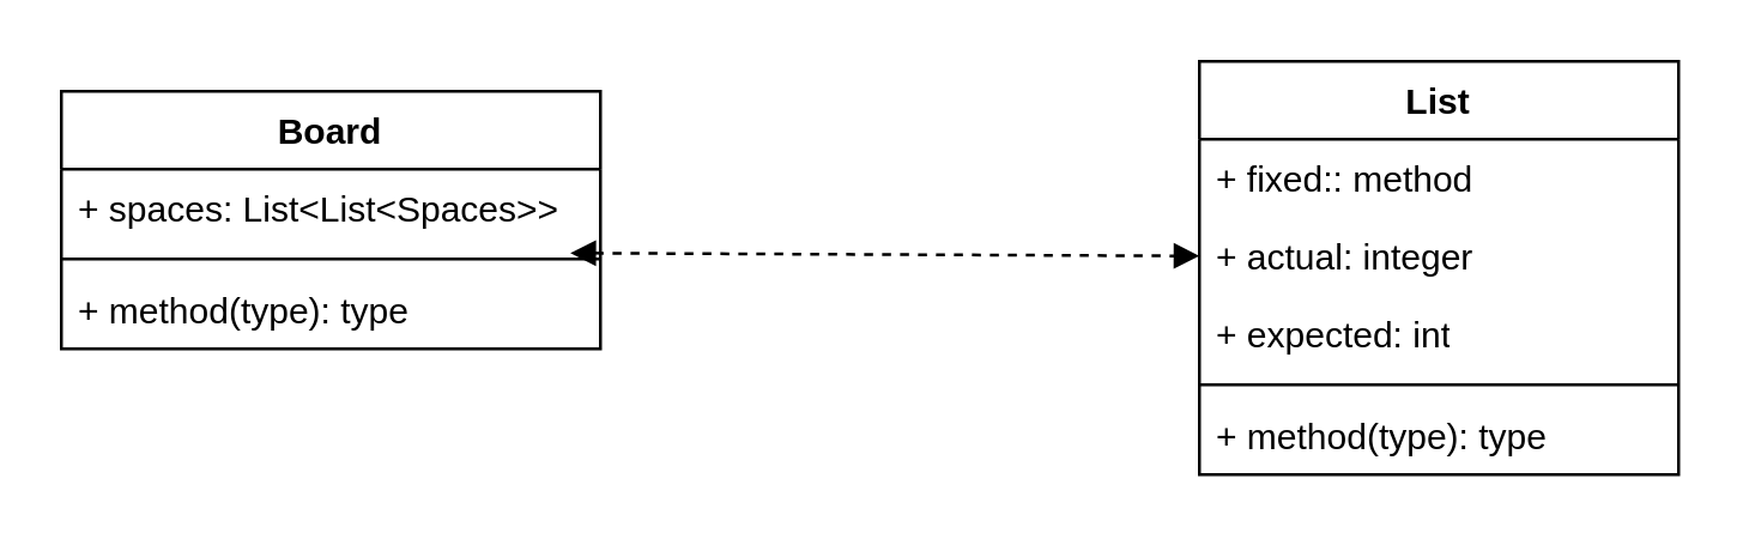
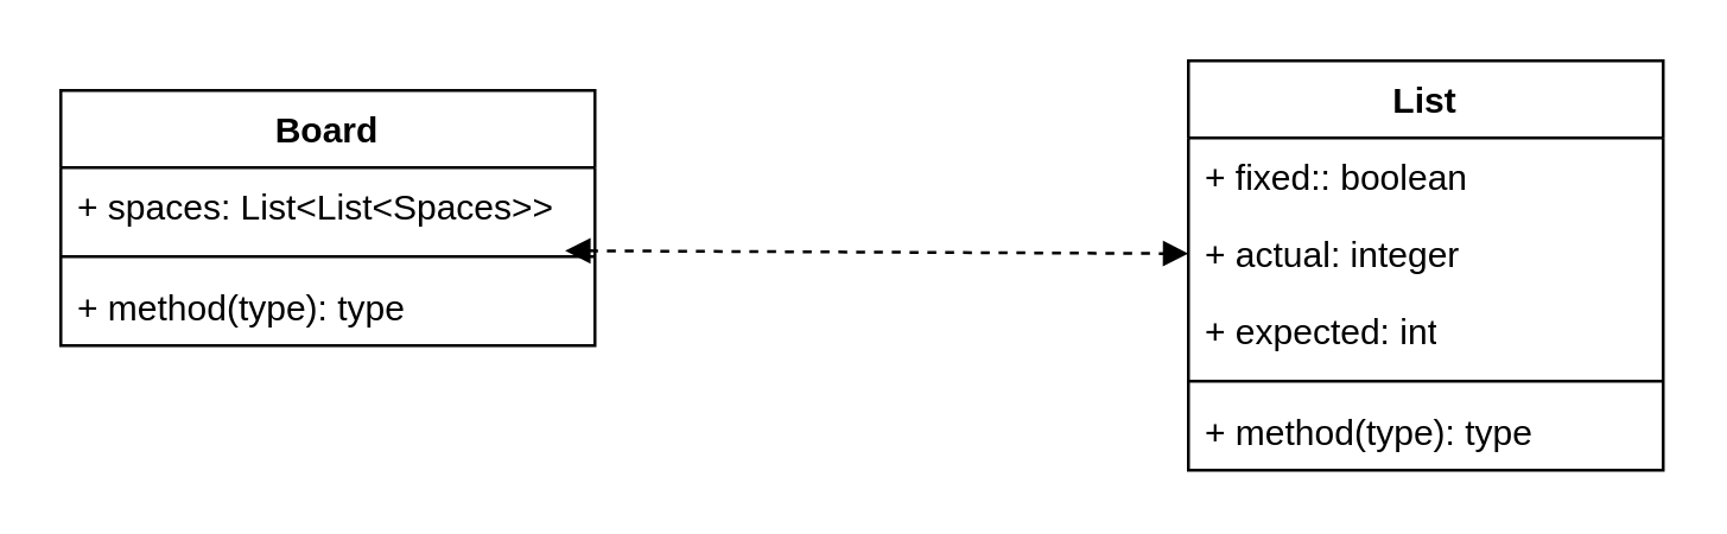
  <mxCell id="0" />
  <mxCell id="1" parent="0" />
  <mxCell id="2" value="Board" style="swimlane;fontStyle=1;align=center;verticalAlign=top;childLayout=stackLayout;horizontal=1;startSize=26;horizontalStack=0;resizeParent=1;resizeParentMax=0;resizeLast=0;collapsible=1;marginBottom=0;whiteSpace=wrap;html=1;" vertex="1" parent="1"><mxGeometry x="20" y="30" width="180" height="86" as="geometry" /></mxCell>
  <mxCell id="3" value="+ spaces: List&amp;lt;List&amp;lt;Spaces&amp;gt;&amp;gt;" style="text;strokeColor=none;fillColor=none;align=left;verticalAlign=top;spacingLeft=4;spacingRight=4;overflow=hidden;rotatable=0;points=[[0,0.5],[1,0.5]];portConstraint=eastwest;whiteSpace=wrap;html=1;" vertex="1" parent="2"><mxGeometry y="26" width="180" height="26" as="geometry" /></mxCell>
  <mxCell id="4" value="" style="line;strokeWidth=1;fillColor=none;align=left;verticalAlign=middle;spacingTop=-1;spacingLeft=3;spacingRight=3;rotatable=0;labelPosition=right;points=[];portConstraint=eastwest;strokeColor=inherit;" vertex="1" parent="2"><mxGeometry y="52" width="180" height="8" as="geometry" /></mxCell>
  <mxCell id="5" value="+ method(type): type" style="text;strokeColor=none;fillColor=none;align=left;verticalAlign=top;spacingLeft=4;spacingRight=4;overflow=hidden;rotatable=0;points=[[0,0.5],[1,0.5]];portConstraint=eastwest;whiteSpace=wrap;html=1;" vertex="1" parent="2"><mxGeometry y="60" width="180" height="26" as="geometry" /></mxCell>
  <mxCell id="6" value="List" style="swimlane;fontStyle=1;align=center;verticalAlign=top;childLayout=stackLayout;horizontal=1;startSize=26;horizontalStack=0;resizeParent=1;resizeParentMax=0;resizeLast=0;collapsible=1;marginBottom=0;whiteSpace=wrap;html=1;" vertex="1" parent="1"><mxGeometry x="400" y="20" width="160" height="138" as="geometry" /></mxCell>
- <mxCell id="7" value="+ fixed:: method" style="text;strokeColor=none;fillColor=none;align=left;verticalAlign=top;spacingLeft=4;spacingRight=4;overflow=hidden;rotatable=0;points=[[0,0.5],[1,0.5]];portConstraint=eastwest;whiteSpace=wrap;html=1;" vertex="1" parent="6"><mxGeometry y="26" width="160" height="26" as="geometry" /></mxCell>
+ <mxCell id="7" value="+ fixed:: boolean" style="text;strokeColor=none;fillColor=none;align=left;verticalAlign=top;spacingLeft=4;spacingRight=4;overflow=hidden;rotatable=0;points=[[0,0.5],[1,0.5]];portConstraint=eastwest;whiteSpace=wrap;html=1;" vertex="1" parent="6"><mxGeometry y="26" width="160" height="26" as="geometry" /></mxCell>
  <mxCell id="8" value="+ actual: integer" style="text;strokeColor=none;fillColor=none;align=left;verticalAlign=top;spacingLeft=4;spacingRight=4;overflow=hidden;rotatable=0;points=[[0,0.5],[1,0.5]];portConstraint=eastwest;whiteSpace=wrap;html=1;" vertex="1" parent="6"><mxGeometry y="52" width="160" height="26" as="geometry" /></mxCell>
  <mxCell id="9" value="+ expected: int" style="text;strokeColor=none;fillColor=none;align=left;verticalAlign=top;spacingLeft=4;spacingRight=4;overflow=hidden;rotatable=0;points=[[0,0.5],[1,0.5]];portConstraint=eastwest;whiteSpace=wrap;html=1;" vertex="1" parent="6"><mxGeometry y="78" width="160" height="26" as="geometry" /></mxCell>
  <mxCell id="10" value="" style="line;strokeWidth=1;fillColor=none;align=left;verticalAlign=middle;spacingTop=-1;spacingLeft=3;spacingRight=3;rotatable=0;labelPosition=right;points=[];portConstraint=eastwest;strokeColor=inherit;" vertex="1" parent="6"><mxGeometry y="104" width="160" height="8" as="geometry" /></mxCell>
  <mxCell id="11" value="+ method(type): type" style="text;strokeColor=none;fillColor=none;align=left;verticalAlign=top;spacingLeft=4;spacingRight=4;overflow=hidden;rotatable=0;points=[[0,0.5],[1,0.5]];portConstraint=eastwest;whiteSpace=wrap;html=1;" vertex="1" parent="6"><mxGeometry y="112" width="160" height="26" as="geometry" /></mxCell>
  <mxCell id="12" value="" style="endArrow=block;startArrow=block;endFill=1;startFill=1;html=1;rounded=0;exitX=0.944;exitY=1.077;exitDx=0;exitDy=0;exitPerimeter=0;entryX=0;entryY=0.5;entryDx=0;entryDy=0;dashed=1;" edge="1" parent="1" source="3" target="8"><mxGeometry width="160" relative="1" as="geometry"><mxPoint x="240" y="180" as="sourcePoint" /><mxPoint x="400" y="180" as="targetPoint" /></mxGeometry></mxCell>
